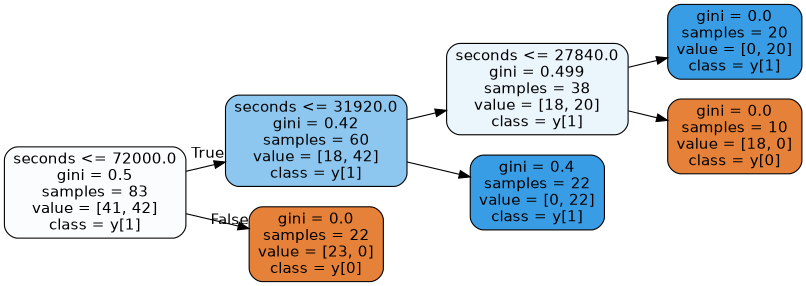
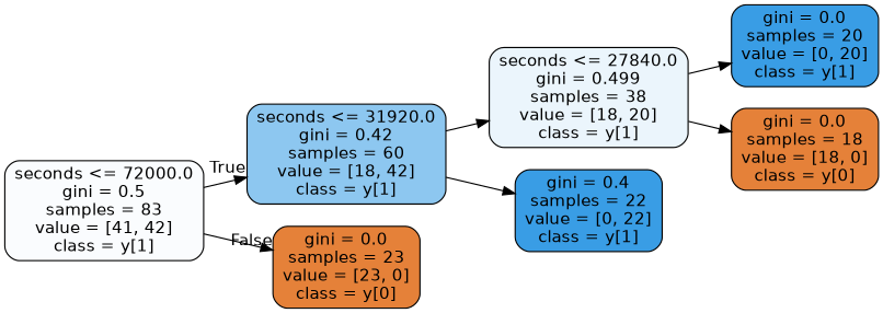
  digraph {
    rankdir=LR
    node [color=black fillcolor="#e58139ff" fontname=helvetica shape=box style="filled, rounded"]
    edge [fontname=helvetica]
    n1 [fillcolor="#399de506" label="seconds <= 72000.0\ngini = 0.5\nsamples = 83\nvalue = [41, 42]\nclass = y[1]"]
    n2 [fillcolor="#399de592" label="seconds <= 31920.0\ngini = 0.42\nsamples = 60\nvalue = [18, 42]\nclass = y[1]"]
-   n3 [label="gini = 0.0\nsamples = 22\nvalue = [23, 0]\nclass = y[0]"]
+   n3 [label="gini = 0.0\nsamples = 23\nvalue = [23, 0]\nclass = y[0]"]
    n4 [fillcolor="#399de519" label="seconds <= 27840.0\ngini = 0.499\nsamples = 38\nvalue = [18, 20]\nclass = y[1]"]
    n5 [fillcolor="#399de5ff" label="gini = 0.4\nsamples = 22\nvalue = [0, 22]\nclass = y[1]"]
    n6 [fillcolor="#399de5ff" label="gini = 0.0\nsamples = 20\nvalue = [0, 20]\nclass = y[1]"]
-   n7 [label="gini = 0.0\nsamples = 10\nvalue = [18, 0]\nclass = y[0]"]
+   n7 [label="gini = 0.0\nsamples = 18\nvalue = [18, 0]\nclass = y[0]"]
    n1 -> n2 [headlabel=True labelangle=45 labeldistance=2.5]
    n1 -> n3 [headlabel=False labelangle=-45 labeldistance=2.5]
    n2 -> n4
    n2 -> n5
    n4 -> n6
    n4 -> n7
  }
